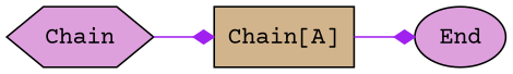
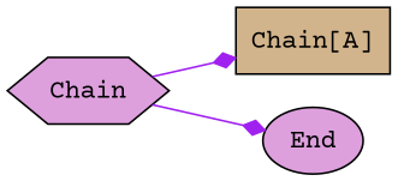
  digraph {
    fontname="Courier Prime"
    rankdir=LR
    node [fillcolor=plum fontname="Courier Prime" style=filled]
    edge [arrowhead=diamond color=purple fontname="Courier Prime"]
    n1 [label=Chain shape=hexagon]
    n2 [fillcolor=tan label="Chain[A]" shape=box]
    End [shape=ellipse]
    n1 -> n2
-   n2 -> End
+   n1 -> End
  }
